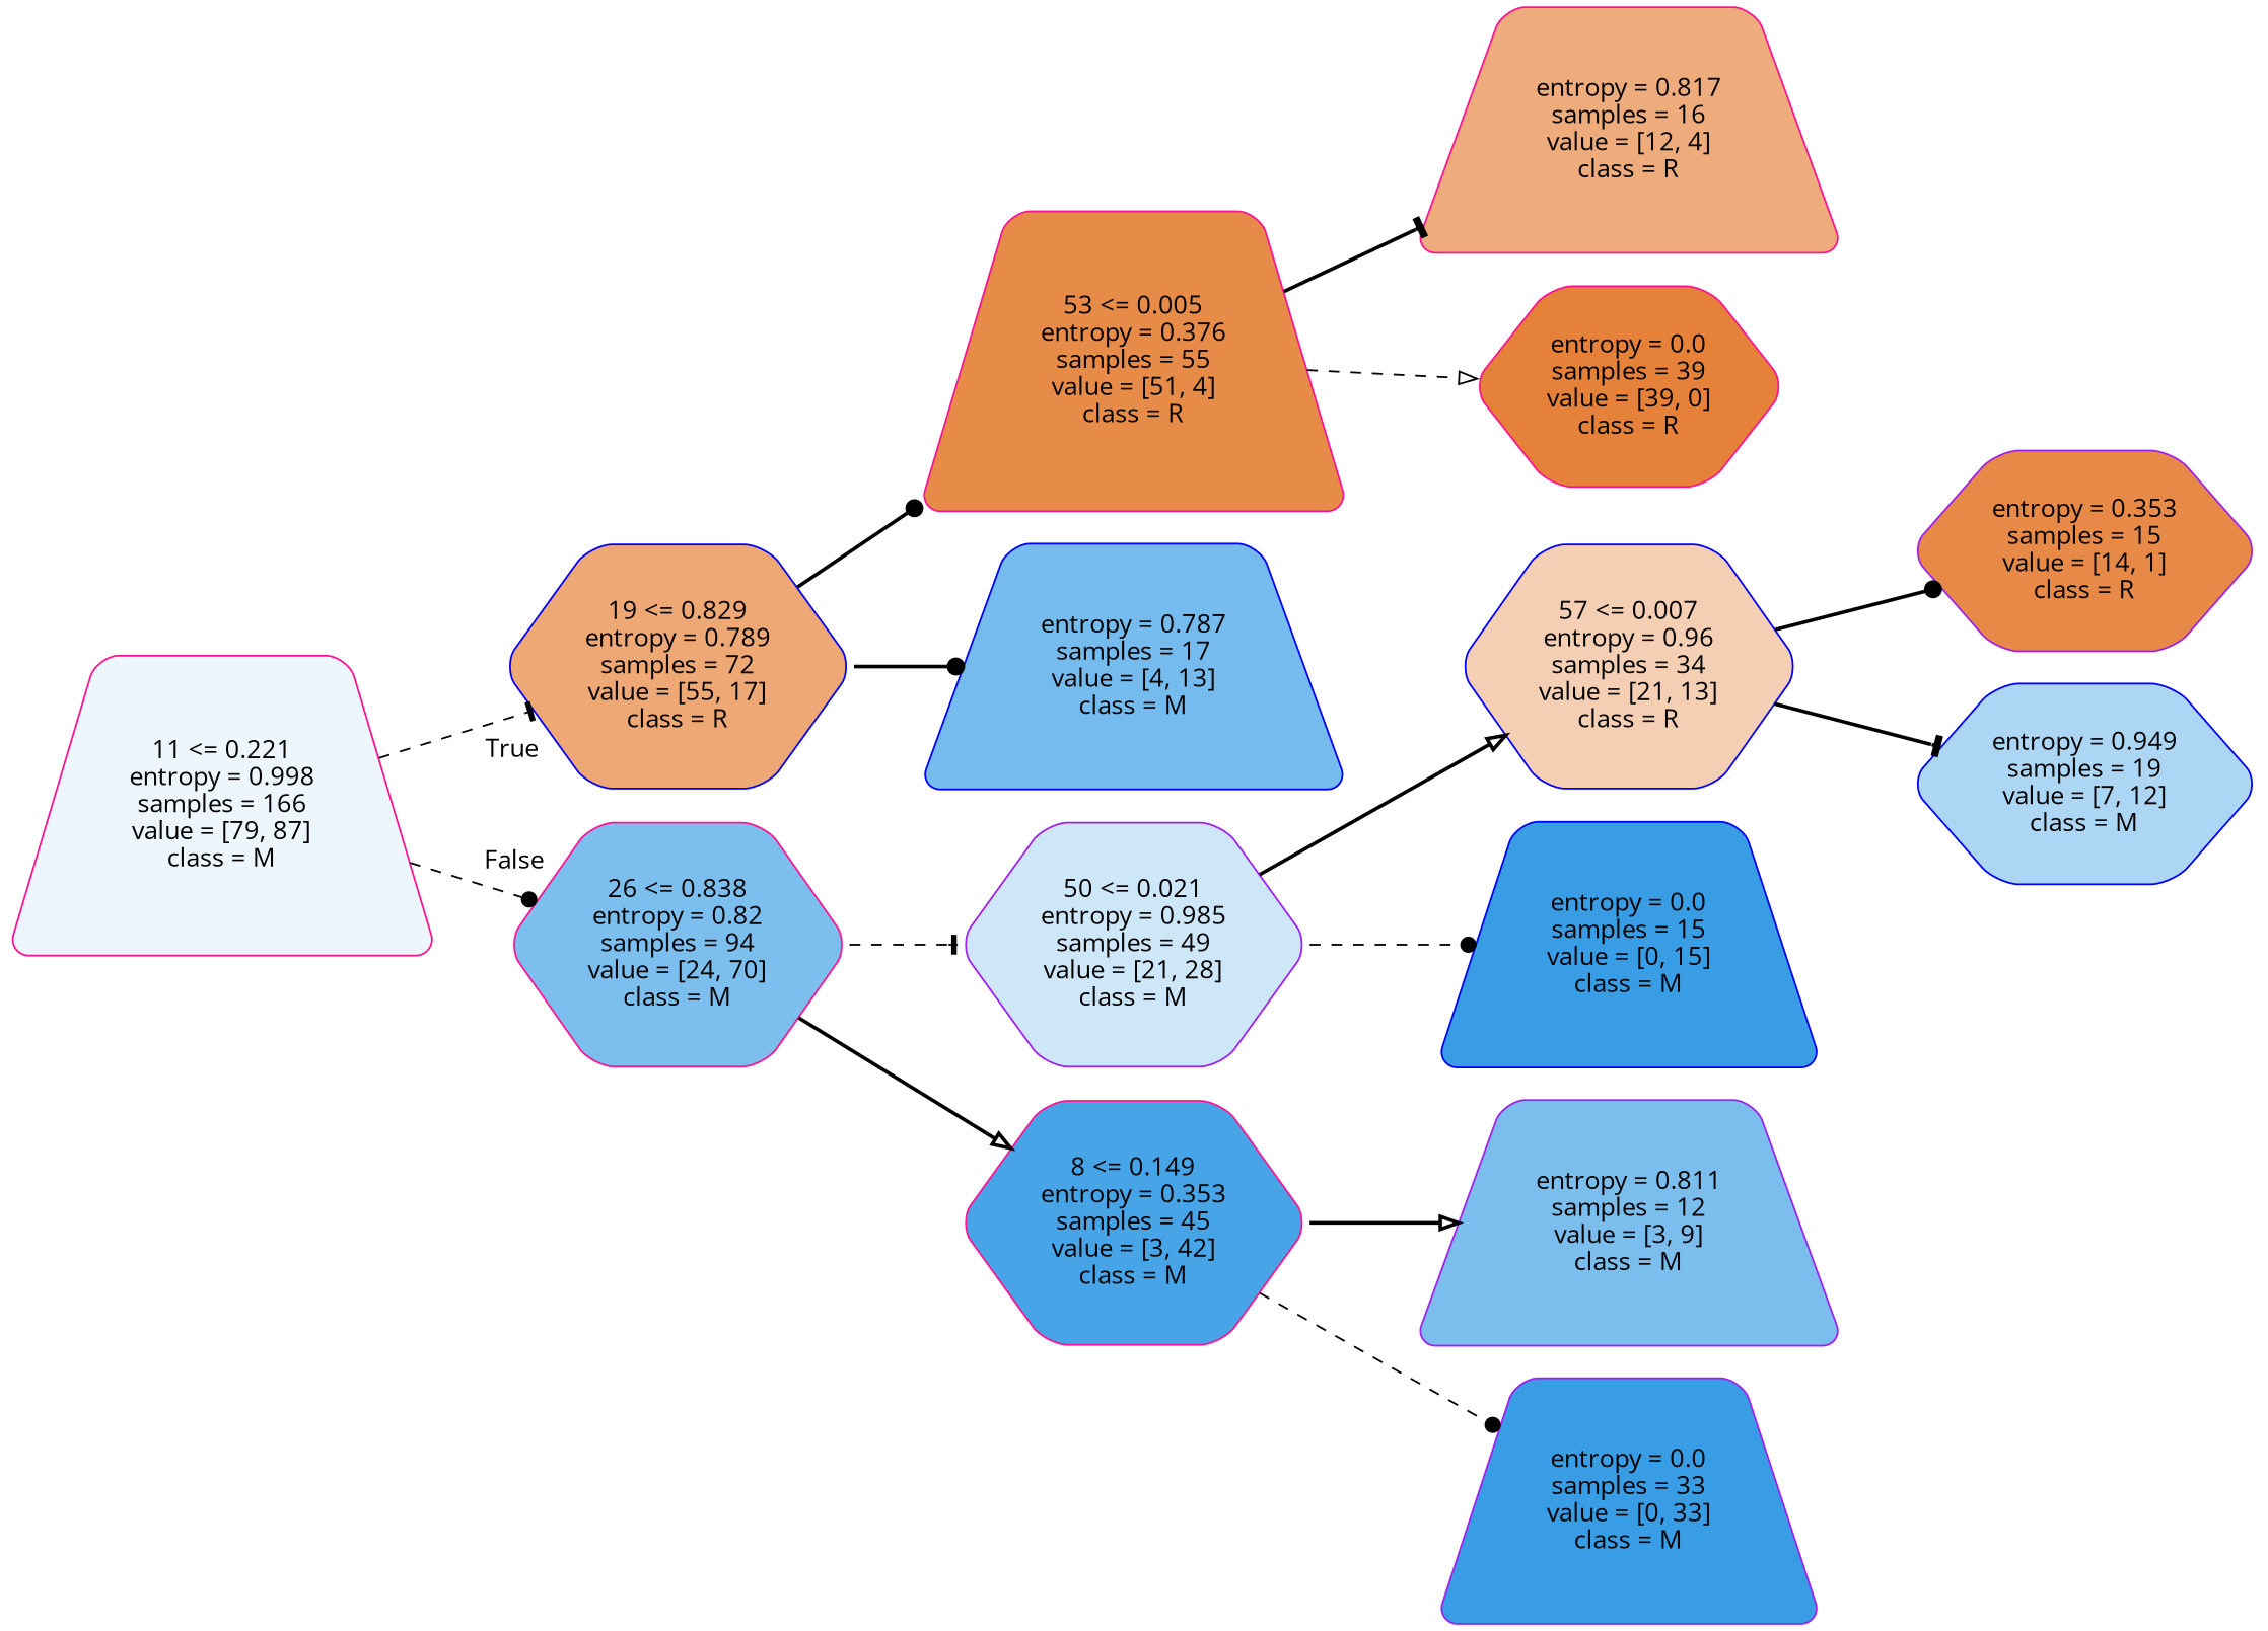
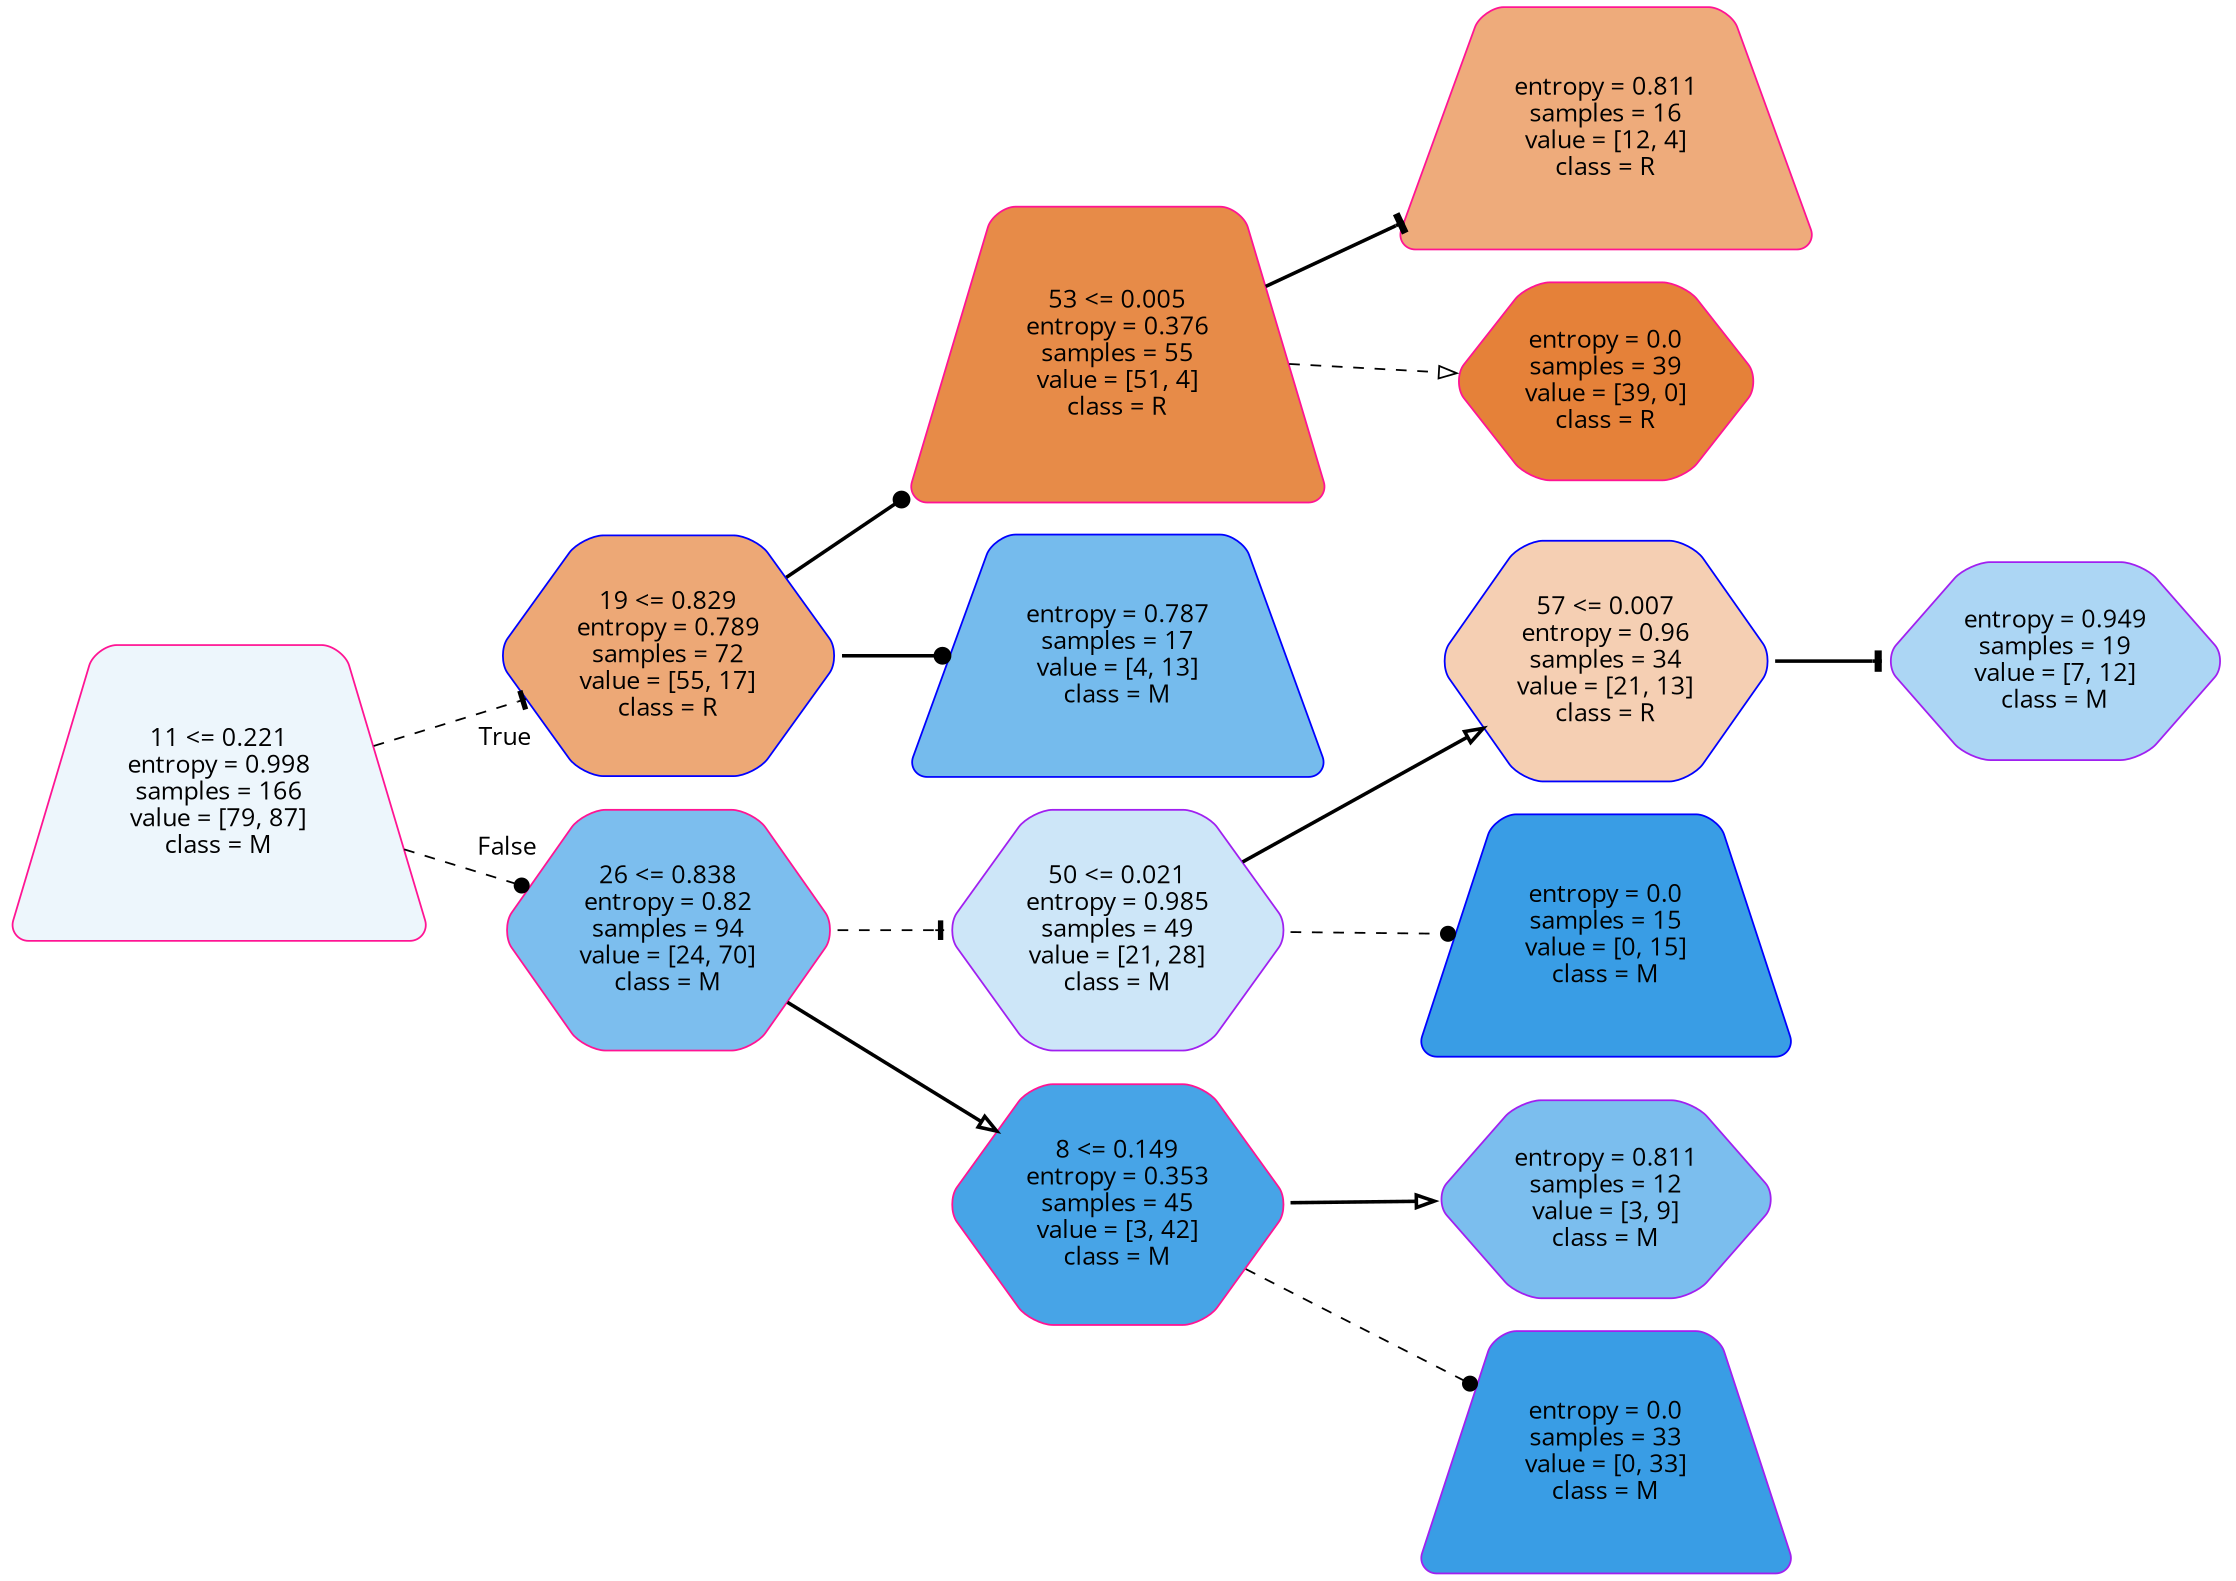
  digraph {
    fontname="Open Sans"
    rankdir=LR
    node [color=deeppink fillcolor="#399de5ff" fontname="Open Sans" shape=hexagon style="filled, rounded"]
    edge [arrowhead=dot fontname="Open Sans" style=bold]
    n1 [fillcolor="#399de517" label="11 <= 0.221\nentropy = 0.998\nsamples = 166\nvalue = [79, 87]\nclass = M" shape=trapezium]
    n2 [color=blue fillcolor="#e58139b0" label="19 <= 0.829\nentropy = 0.789\nsamples = 72\nvalue = [55, 17]\nclass = R"]
    n3 [fillcolor="#399de5a8" label="26 <= 0.838\nentropy = 0.82\nsamples = 94\nvalue = [24, 70]\nclass = M"]
    n4 [fillcolor="#e58139eb" label="53 <= 0.005\nentropy = 0.376\nsamples = 55\nvalue = [51, 4]\nclass = R" shape=trapezium]
    n5 [color=blue fillcolor="#399de5b1" label="entropy = 0.787\nsamples = 17\nvalue = [4, 13]\nclass = M" shape=trapezium]
    n6 [color=purple fillcolor="#399de540" label="50 <= 0.021\nentropy = 0.985\nsamples = 49\nvalue = [21, 28]\nclass = M"]
    n7 [fillcolor="#399de5ed" label="8 <= 0.149\nentropy = 0.353\nsamples = 45\nvalue = [3, 42]\nclass = M"]
-   n8 [fillcolor="#e58139aa" label="entropy = 0.817\nsamples = 16\nvalue = [12, 4]\nclass = R" shape=trapezium]
+   n8 [fillcolor="#e58139aa" label="entropy = 0.811\nsamples = 16\nvalue = [12, 4]\nclass = R" shape=trapezium]
    n9 [fillcolor="#e58139ff" label="entropy = 0.0\nsamples = 39\nvalue = [39, 0]\nclass = R"]
    n10 [color=blue fillcolor="#e5813961" label="57 <= 0.007\nentropy = 0.96\nsamples = 34\nvalue = [21, 13]\nclass = R"]
    n11 [color=blue label="entropy = 0.0\nsamples = 15\nvalue = [0, 15]\nclass = M" shape=trapezium]
-   n12 [color=purple fillcolor="#399de5aa" label="entropy = 0.811\nsamples = 12\nvalue = [3, 9]\nclass = M" shape=trapezium]
+   n12 [color=purple fillcolor="#399de5aa" label="entropy = 0.811\nsamples = 12\nvalue = [3, 9]\nclass = M"]
    n13 [color=purple label="entropy = 0.0\nsamples = 33\nvalue = [0, 33]\nclass = M" shape=trapezium]
-   n14 [color=purple fillcolor="#e58139ed" label="entropy = 0.353\nsamples = 15\nvalue = [14, 1]\nclass = R"]
-   n15 [color=blue fillcolor="#399de56a" label="entropy = 0.949\nsamples = 19\nvalue = [7, 12]\nclass = M"]
+   n15 [color=purple fillcolor="#399de56a" label="entropy = 0.949\nsamples = 19\nvalue = [7, 12]\nclass = M"]
    n1 -> n2 [arrowhead=tee headlabel=True labelangle=45 labeldistance=2.5 style=dashed]
    n1 -> n3 [headlabel=False labelangle=-45 labeldistance=2.5 style=dashed]
    n2 -> n4
    n2 -> n5
    n3 -> n6 [arrowhead=tee style=dashed]
    n3 -> n7 [arrowhead=onormal]
    n4 -> n8 [arrowhead=tee]
    n4 -> n9 [arrowhead=onormal style=dashed]
    n6 -> n10 [arrowhead=onormal]
    n6 -> n11 [style=dashed]
    n7 -> n12 [arrowhead=onormal]
    n7 -> n13 [style=dashed]
-   n10 -> n14
    n10 -> n15 [arrowhead=tee]
  }
